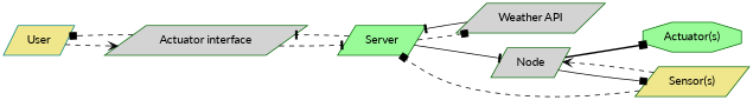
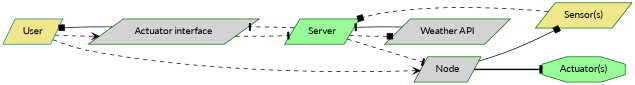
  digraph {
    fontname=Lato
    rankdir=LR
    node [color=darkgreen fillcolor=lightgrey fontname=Lato gradientangle=270 shape=parallelogram style=filled]
    edge [arrowhead=box fontname=Lato style=dashed]
    User [color=teal fillcolor=khaki]
    n2 [label="Actuator interface"]
    Server [fillcolor=palegreen]
    "Weather API"
    "Node"
    "Actuator(s)" [fillcolor=palegreen shape=octagon]
    "Sensor(s)" [fillcolor=khaki]
    subgraph sub_1 {
      User
      n2
      Server
      "Weather API"
      "Node"
      "Actuator(s)"
      "Sensor(s)"
    }
    subgraph sub_2 {
    }
    User -> n2 [arrowhead=vee]
-   n2 -> User
+   n2 -> User [style=solid]
    n2 -> Server [arrowhead=tee]
    Server -> n2 [arrowhead=tee]
    Server -> "Weather API"
-   Server -> "Node" [arrowhead=tee style=solid]
+   Server -> "Node" [arrowhead=tee]
    "Weather API" -> Server [arrowhead=tee style=solid]
-   "Node" -> "Actuator(s)" [style=bold]
+   "Node" -> "Actuator(s)" [arrowhead=tee style=bold]
    "Node" -> "Sensor(s)" [style=solid]
    "Sensor(s)" -> Server
-   "Sensor(s)" -> "Node" [arrowhead=vee]
+   User -> "Node" [arrowhead=vee]
  }
